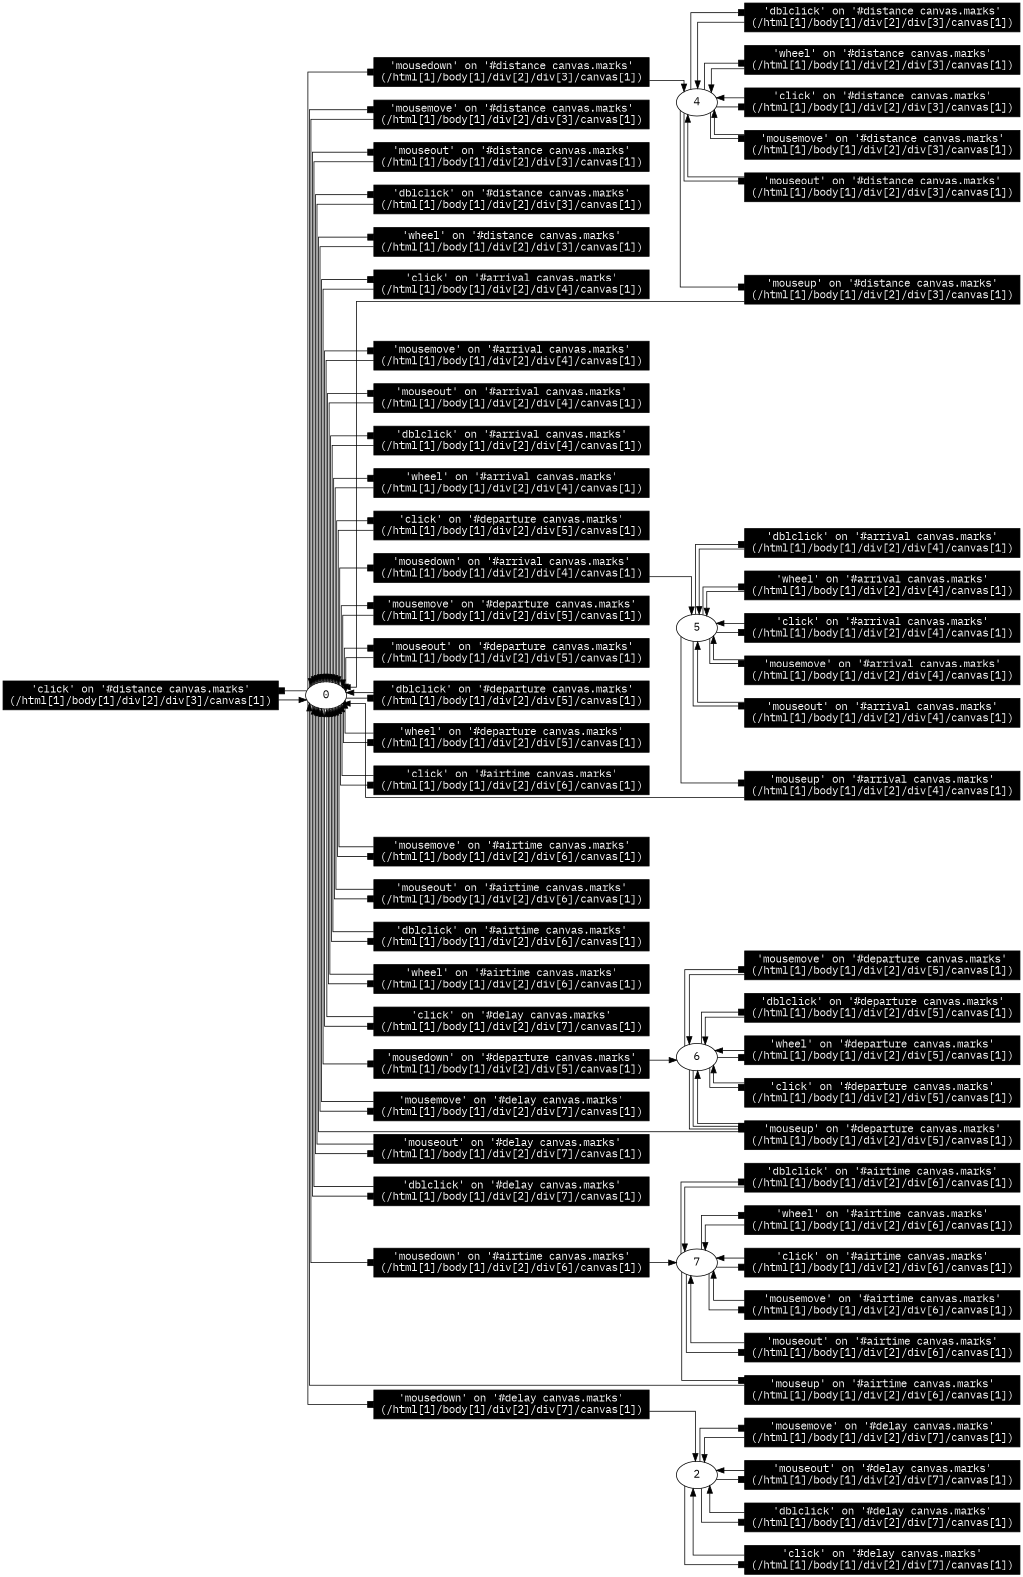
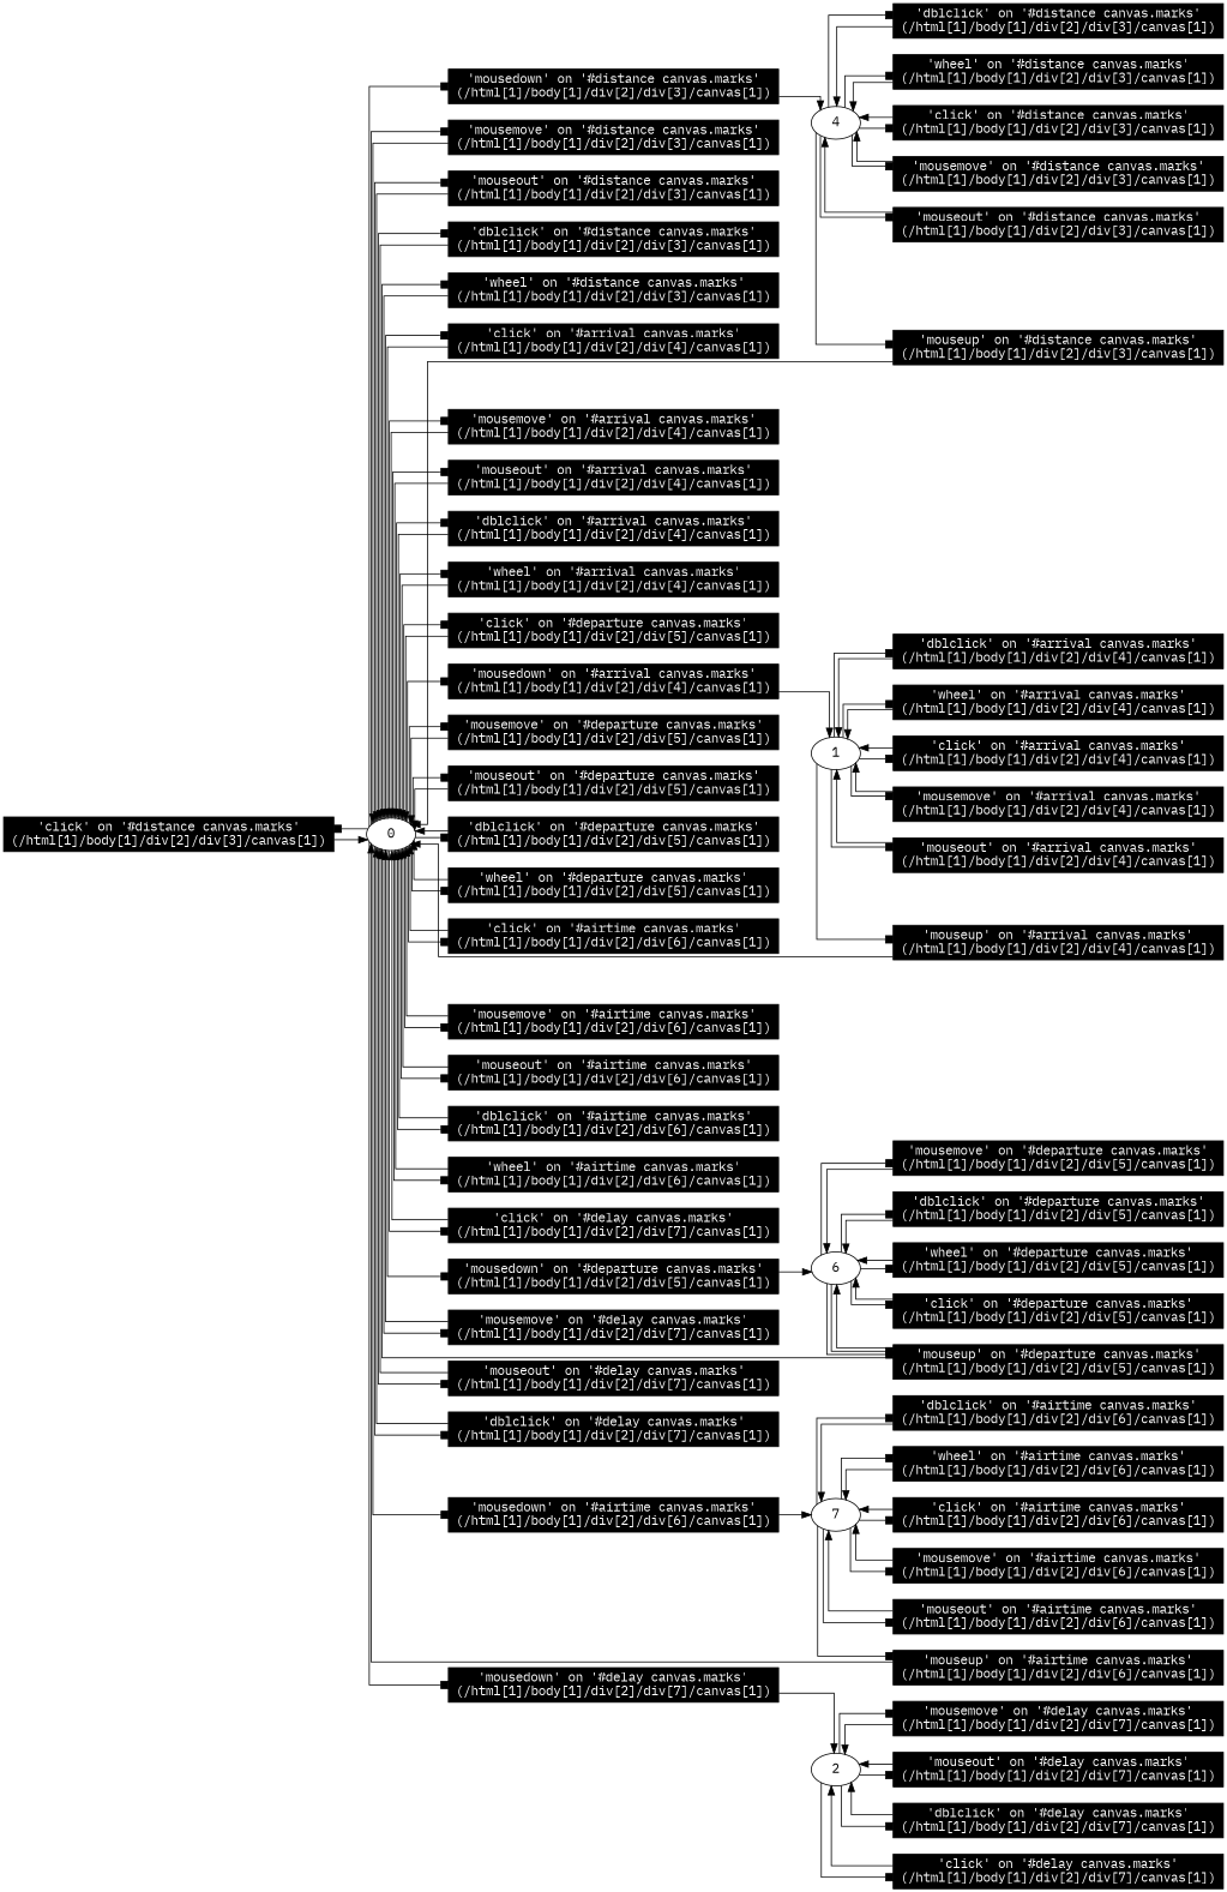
  digraph {
    fontname="IBM Plex Mono"
    rankdir=LR
    splines=ortho
    node [fillcolor="#000000" fontcolor="#FFFFFF" fontname="IBM Plex Mono" shape=box style=filled]
    edge [fontname="IBM Plex Mono"]
    n1 [label="'click' on '#distance canvas.marks'\n(/html[1]/body[1]/div[2]/div[3]/canvas[1])"]
    0 [fillcolor="" fontcolor="" shape="" style=""]
    n3 [label="'mousedown' on '#distance canvas.marks'\n(/html[1]/body[1]/div[2]/div[3]/canvas[1])"]
    n4 [label="'mousemove' on '#distance canvas.marks'\n(/html[1]/body[1]/div[2]/div[3]/canvas[1])"]
    n5 [label="'mouseout' on '#distance canvas.marks'\n(/html[1]/body[1]/div[2]/div[3]/canvas[1])"]
    n6 [label="'dblclick' on '#distance canvas.marks'\n(/html[1]/body[1]/div[2]/div[3]/canvas[1])"]
    n7 [label="'wheel' on '#distance canvas.marks'\n(/html[1]/body[1]/div[2]/div[3]/canvas[1])"]
    n8 [label="'click' on '#arrival canvas.marks'\n(/html[1]/body[1]/div[2]/div[4]/canvas[1])"]
    n9 [label="'mousedown' on '#arrival canvas.marks'\n(/html[1]/body[1]/div[2]/div[4]/canvas[1])"]
    n10 [label="'mousemove' on '#arrival canvas.marks'\n(/html[1]/body[1]/div[2]/div[4]/canvas[1])"]
    n11 [label="'mouseout' on '#arrival canvas.marks'\n(/html[1]/body[1]/div[2]/div[4]/canvas[1])"]
    n12 [label="'dblclick' on '#arrival canvas.marks'\n(/html[1]/body[1]/div[2]/div[4]/canvas[1])"]
    n13 [label="'wheel' on '#arrival canvas.marks'\n(/html[1]/body[1]/div[2]/div[4]/canvas[1])"]
    n14 [label="'click' on '#departure canvas.marks'\n(/html[1]/body[1]/div[2]/div[5]/canvas[1])"]
    n15 [label="'mousedown' on '#departure canvas.marks'\n(/html[1]/body[1]/div[2]/div[5]/canvas[1])"]
    n16 [label="'mousemove' on '#departure canvas.marks'\n(/html[1]/body[1]/div[2]/div[5]/canvas[1])"]
    n17 [label="'mouseout' on '#departure canvas.marks'\n(/html[1]/body[1]/div[2]/div[5]/canvas[1])"]
    n18 [label="'dblclick' on '#departure canvas.marks'\n(/html[1]/body[1]/div[2]/div[5]/canvas[1])"]
    n19 [label="'wheel' on '#departure canvas.marks'\n(/html[1]/body[1]/div[2]/div[5]/canvas[1])"]
    n20 [label="'click' on '#airtime canvas.marks'\n(/html[1]/body[1]/div[2]/div[6]/canvas[1])"]
    n21 [label="'mousedown' on '#airtime canvas.marks'\n(/html[1]/body[1]/div[2]/div[6]/canvas[1])"]
    n22 [label="'mousemove' on '#airtime canvas.marks'\n(/html[1]/body[1]/div[2]/div[6]/canvas[1])"]
    n23 [label="'mouseout' on '#airtime canvas.marks'\n(/html[1]/body[1]/div[2]/div[6]/canvas[1])"]
    n24 [label="'dblclick' on '#airtime canvas.marks'\n(/html[1]/body[1]/div[2]/div[6]/canvas[1])"]
    n25 [label="'wheel' on '#airtime canvas.marks'\n(/html[1]/body[1]/div[2]/div[6]/canvas[1])"]
    n26 [label="'click' on '#delay canvas.marks'\n(/html[1]/body[1]/div[2]/div[7]/canvas[1])"]
    n27 [label="'mousedown' on '#delay canvas.marks'\n(/html[1]/body[1]/div[2]/div[7]/canvas[1])"]
    n28 [label="'mousemove' on '#delay canvas.marks'\n(/html[1]/body[1]/div[2]/div[7]/canvas[1])"]
    n29 [label="'mouseout' on '#delay canvas.marks'\n(/html[1]/body[1]/div[2]/div[7]/canvas[1])"]
    n30 [label="'dblclick' on '#delay canvas.marks'\n(/html[1]/body[1]/div[2]/div[7]/canvas[1])"]
    4 [fillcolor="" fontcolor="" shape="" style=""]
-   5 [fillcolor="" fontcolor="" shape="" style=""]
+   5 [label=1 fillcolor="" fontcolor="" shape="" style=""]
    6 [fillcolor="" fontcolor="" shape="" style=""]
    7 [fillcolor="" fontcolor="" shape="" style=""]
    n35 [label=2 fillcolor="" fontcolor="" shape="" style=""]
    n36 [label="'click' on '#distance canvas.marks'\n(/html[1]/body[1]/div[2]/div[3]/canvas[1])"]
    n37 [label="'mousemove' on '#distance canvas.marks'\n(/html[1]/body[1]/div[2]/div[3]/canvas[1])"]
    n38 [label="'mouseout' on '#distance canvas.marks'\n(/html[1]/body[1]/div[2]/div[3]/canvas[1])"]
    n39 [label="'mouseup' on '#distance canvas.marks'\n(/html[1]/body[1]/div[2]/div[3]/canvas[1])"]
    n40 [label="'dblclick' on '#distance canvas.marks'\n(/html[1]/body[1]/div[2]/div[3]/canvas[1])"]
    n41 [label="'wheel' on '#distance canvas.marks'\n(/html[1]/body[1]/div[2]/div[3]/canvas[1])"]
    n42 [label="'click' on '#arrival canvas.marks'\n(/html[1]/body[1]/div[2]/div[4]/canvas[1])"]
    n43 [label="'mousemove' on '#arrival canvas.marks'\n(/html[1]/body[1]/div[2]/div[4]/canvas[1])"]
    n44 [label="'mouseout' on '#arrival canvas.marks'\n(/html[1]/body[1]/div[2]/div[4]/canvas[1])"]
    n45 [label="'mouseup' on '#arrival canvas.marks'\n(/html[1]/body[1]/div[2]/div[4]/canvas[1])"]
    n46 [label="'dblclick' on '#arrival canvas.marks'\n(/html[1]/body[1]/div[2]/div[4]/canvas[1])"]
    n47 [label="'wheel' on '#arrival canvas.marks'\n(/html[1]/body[1]/div[2]/div[4]/canvas[1])"]
    n48 [label="'click' on '#departure canvas.marks'\n(/html[1]/body[1]/div[2]/div[5]/canvas[1])"]
    n49 [label="'mousemove' on '#departure canvas.marks'\n(/html[1]/body[1]/div[2]/div[5]/canvas[1])"]
    n50 [label="'mouseup' on '#departure canvas.marks'\n(/html[1]/body[1]/div[2]/div[5]/canvas[1])"]
    n51 [label="'dblclick' on '#departure canvas.marks'\n(/html[1]/body[1]/div[2]/div[5]/canvas[1])"]
    n52 [label="'wheel' on '#departure canvas.marks'\n(/html[1]/body[1]/div[2]/div[5]/canvas[1])"]
    n53 [label="'click' on '#airtime canvas.marks'\n(/html[1]/body[1]/div[2]/div[6]/canvas[1])"]
    n54 [label="'mousemove' on '#airtime canvas.marks'\n(/html[1]/body[1]/div[2]/div[6]/canvas[1])"]
    n55 [label="'mouseout' on '#airtime canvas.marks'\n(/html[1]/body[1]/div[2]/div[6]/canvas[1])"]
    n56 [label="'mouseup' on '#airtime canvas.marks'\n(/html[1]/body[1]/div[2]/div[6]/canvas[1])"]
    n57 [label="'dblclick' on '#airtime canvas.marks'\n(/html[1]/body[1]/div[2]/div[6]/canvas[1])"]
    n58 [label="'wheel' on '#airtime canvas.marks'\n(/html[1]/body[1]/div[2]/div[6]/canvas[1])"]
    n59 [label="'click' on '#delay canvas.marks'\n(/html[1]/body[1]/div[2]/div[7]/canvas[1])"]
    n60 [label="'mousemove' on '#delay canvas.marks'\n(/html[1]/body[1]/div[2]/div[7]/canvas[1])"]
    n61 [label="'mouseout' on '#delay canvas.marks'\n(/html[1]/body[1]/div[2]/div[7]/canvas[1])"]
    n62 [label="'dblclick' on '#delay canvas.marks'\n(/html[1]/body[1]/div[2]/div[7]/canvas[1])"]
    n1 -> 0
    0 -> n1 [arrowhead=box]
    0 -> n3 [arrowhead=box]
    0 -> n4 [arrowhead=box]
    0 -> n5 [arrowhead=box]
    0 -> n6 [arrowhead=box]
    0 -> n7 [arrowhead=box]
    0 -> n8 [arrowhead=box]
    0 -> n9 [arrowhead=box]
    0 -> n10 [arrowhead=box]
    0 -> n11 [arrowhead=box]
    0 -> n12 [arrowhead=box]
    0 -> n13 [arrowhead=box]
    0 -> n14 [arrowhead=box]
    0 -> n15 [arrowhead=box]
    0 -> n16 [arrowhead=box]
    0 -> n17 [arrowhead=box]
    0 -> n18 [arrowhead=box]
    0 -> n19 [arrowhead=box]
    0 -> n20 [arrowhead=box]
    0 -> n21 [arrowhead=box]
    0 -> n22 [arrowhead=box]
    0 -> n23 [arrowhead=box]
    0 -> n24 [arrowhead=box]
    0 -> n25 [arrowhead=box]
    0 -> n26 [arrowhead=box]
    0 -> n27 [arrowhead=box]
    0 -> n28 [arrowhead=box]
    0 -> n29 [arrowhead=box]
    0 -> n30 [arrowhead=box]
    n3 -> 4
    n4 -> 0
    n5 -> 0
    n6 -> 0
    n7 -> 0
    n8 -> 0
    n9 -> 5
    n10 -> 0
    n11 -> 0
    n12 -> 0
    n13 -> 0
    n14 -> 0
    n15 -> 6
    n16 -> 0
    n17 -> 0
    n18 -> 0
    n19 -> 0
    n20 -> 0
    n21 -> 7
    n22 -> 0
    n23 -> 0
    n24 -> 0
    n25 -> 0
    n26 -> 0
    n27 -> n35
    n28 -> 0
    n29 -> 0
    n30 -> 0
    4 -> n36 [arrowhead=box]
    4 -> n37 [arrowhead=box]
    4 -> n38 [arrowhead=box]
    4 -> n39 [arrowhead=box]
    4 -> n40 [arrowhead=box]
    4 -> n41 [arrowhead=box]
    5 -> n42 [arrowhead=box]
    5 -> n43 [arrowhead=box]
    5 -> n44 [arrowhead=box]
    5 -> n45 [arrowhead=box]
    5 -> n46 [arrowhead=box]
    5 -> n47 [arrowhead=box]
    6 -> n48 [arrowhead=box]
    6 -> n49 [arrowhead=box]
    6 -> n50 [arrowhead=box]
    6 -> n50 [arrowhead=box]
    6 -> n51 [arrowhead=box]
    6 -> n52 [arrowhead=box]
    7 -> n53 [arrowhead=box]
    7 -> n54 [arrowhead=box]
    7 -> n55 [arrowhead=box]
    7 -> n56 [arrowhead=box]
    7 -> n57 [arrowhead=box]
    7 -> n58 [arrowhead=box]
    n35 -> n59 [arrowhead=box]
    n35 -> n60 [arrowhead=box]
    n35 -> n61 [arrowhead=box]
    n35 -> n62 [arrowhead=box]
    n36 -> 4
    n37 -> 4
    n38 -> 4
    n39 -> 0
    n40 -> 4
    n41 -> 4
    n42 -> 5
    n43 -> 5
    n44 -> 5
    n45 -> 0
    n46 -> 5
    n47 -> 5
    n48 -> 6
    n49 -> 6
    n50 -> 0
    n50 -> 6
    n51 -> 6
    n52 -> 6
    n53 -> 7
    n54 -> 7
    n55 -> 7
    n56 -> 0
    n57 -> 7
    n58 -> 7
    n59 -> n35
    n60 -> n35
    n61 -> n35
    n62 -> n35
  }
